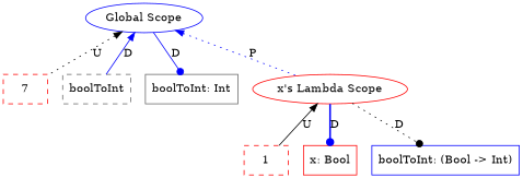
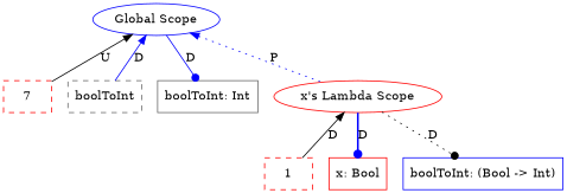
  graph {
    node [color=red shape=box]
    edge [color=blue dir=back style=solid]
    n1 [label=7 style=dashed]
    n2 [color=gray40 label=boolToInt style=dashed]
    n3 [color=gray40 label="boolToInt: Int"]
    n4 [label=1 style=dashed]
    n5 [label="x: Bool"]
    n6 [label="x's Lambda Scope" shape=ellipse]
    n7 [color=blue label="boolToInt: (Bool -> Int)"]
    n8 [color=blue label="Global Scope" shape=ellipse]
-   n6 -- n4 [color=black label=U]
+   n6 -- n4 [color=black label=D]
    n6 -- n5 [arrowhead=dot dir=forward label=D style=bold]
    n6 -- n7 [arrowhead=dot color=black dir=forward label=D style=dotted]
-   n8 -- n1 [color=black label=U style=dotted]
+   n8 -- n1 [color=black label=U]
    n8 -- n2 [label=D]
    n8 -- n3 [arrowhead=dot dir=forward label=D]
    n8 -- n6 [label=P style=dotted]
  }
